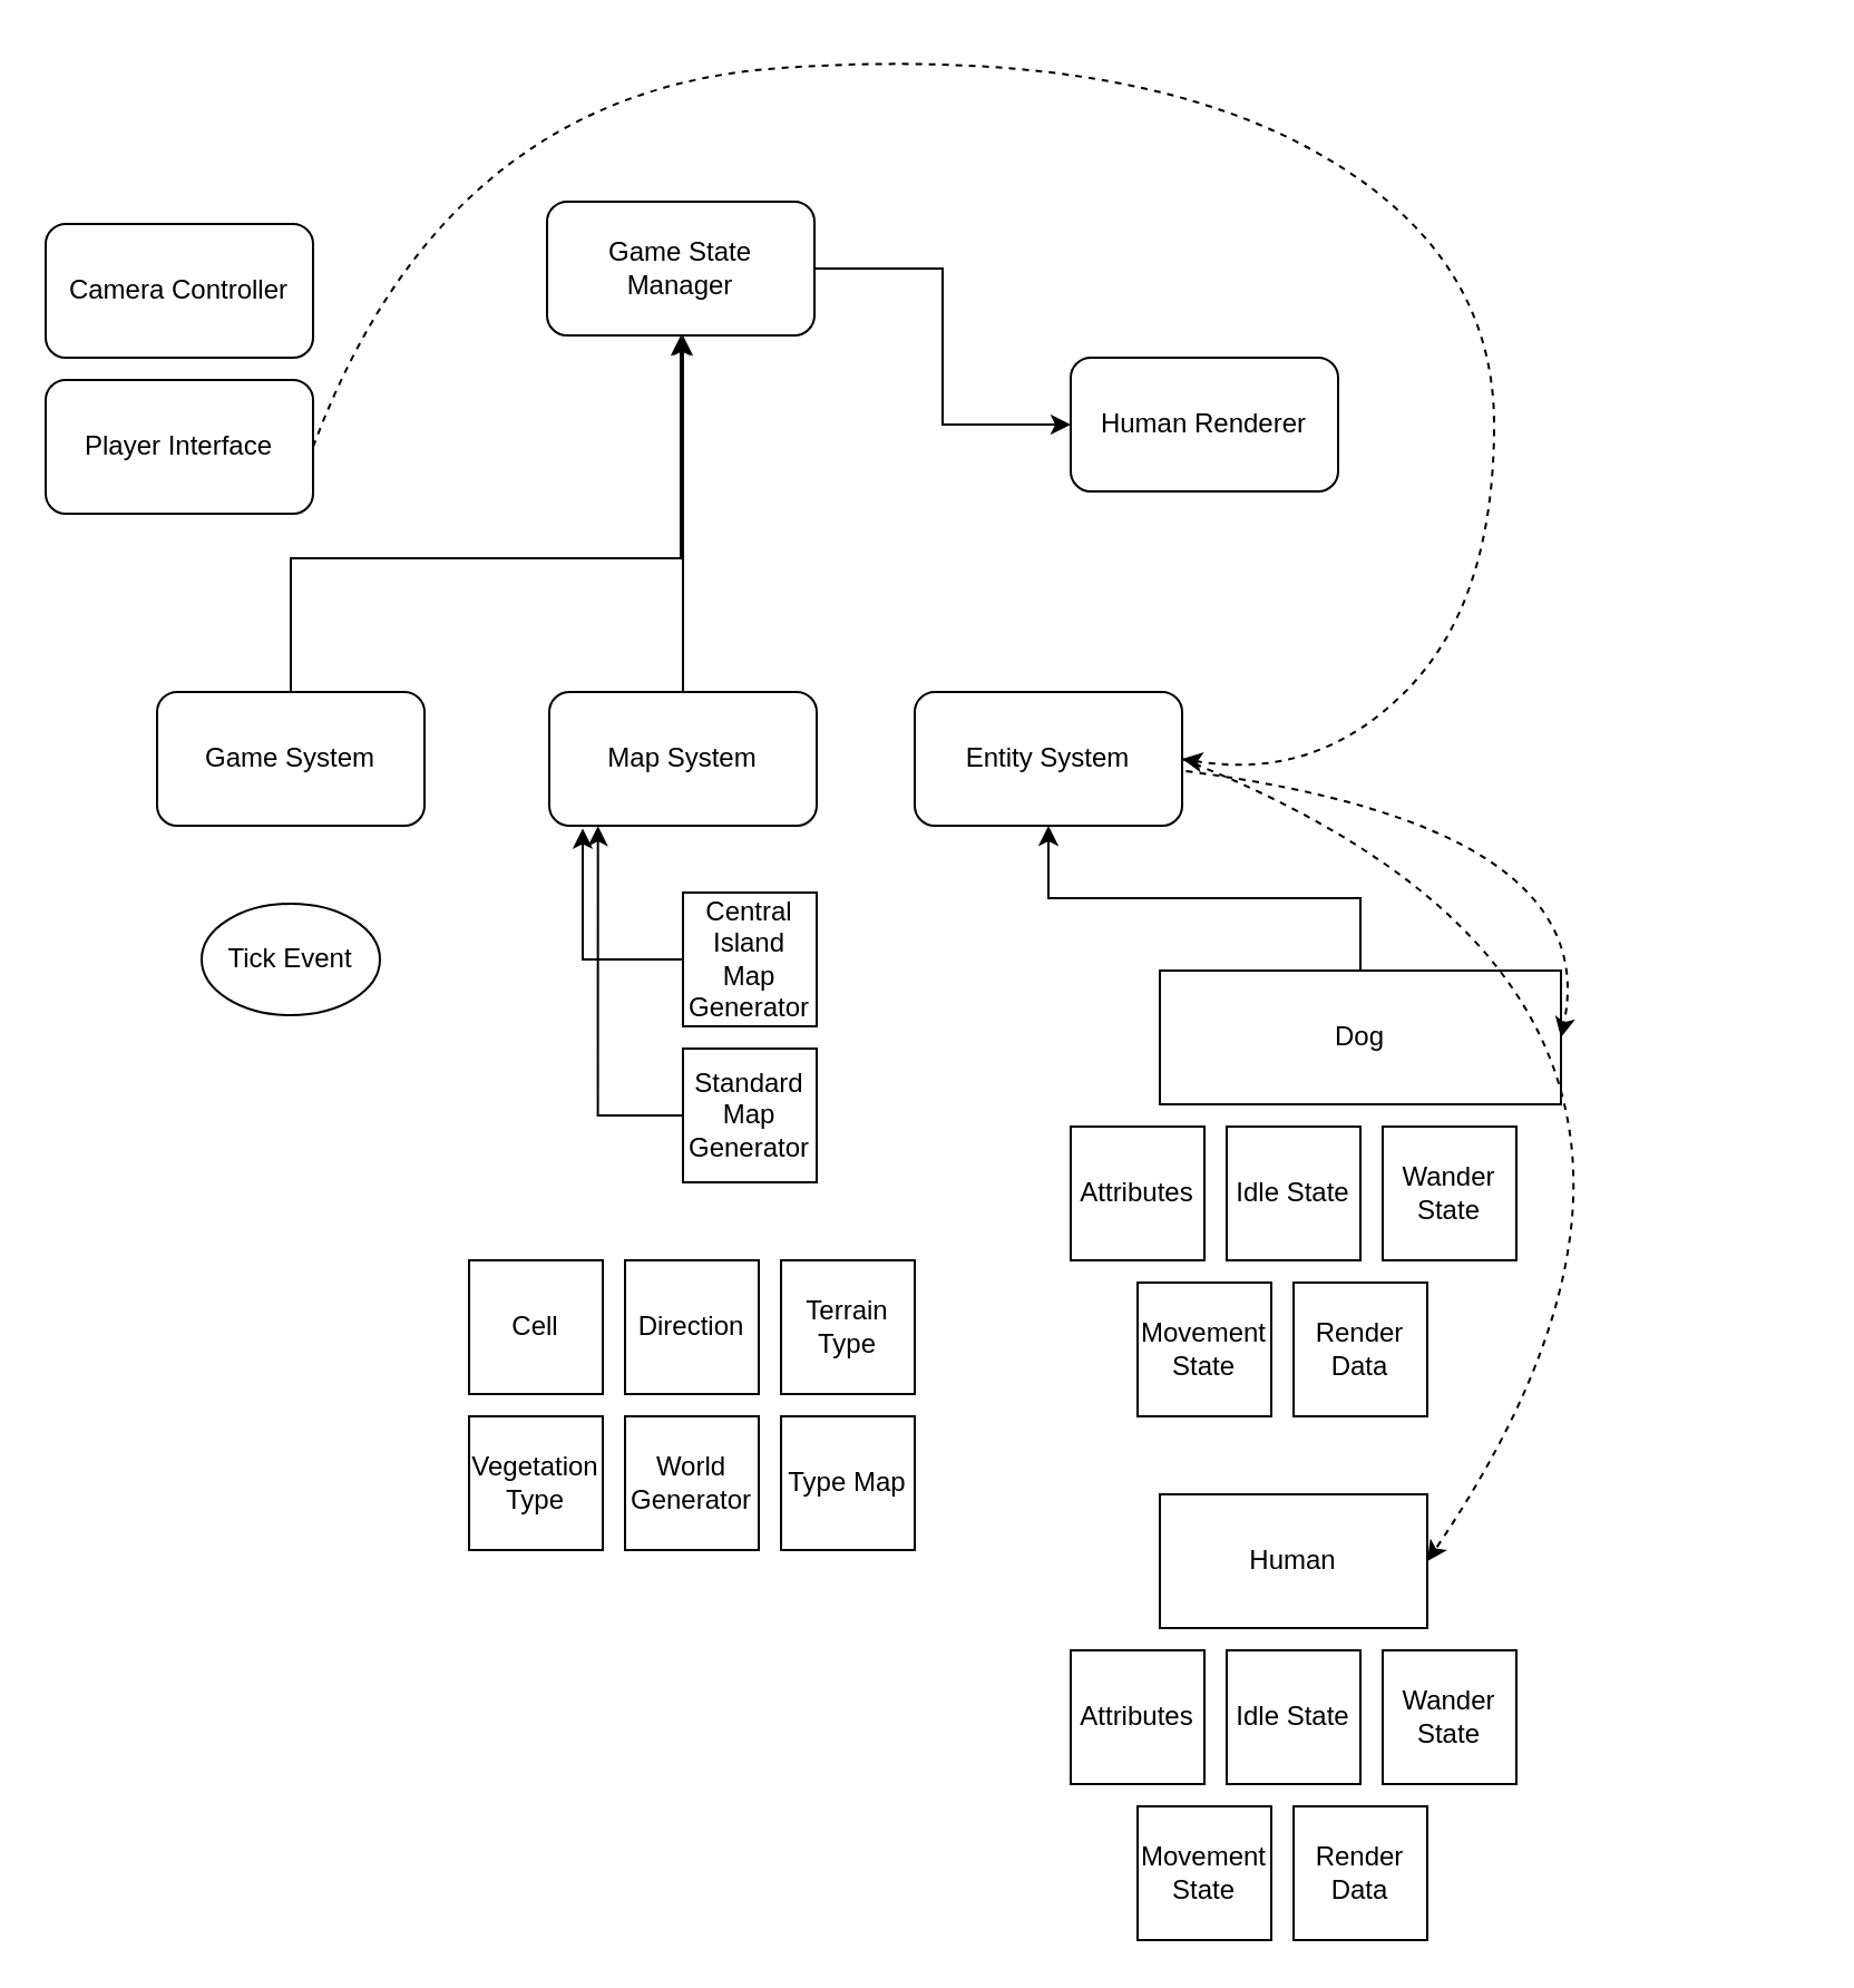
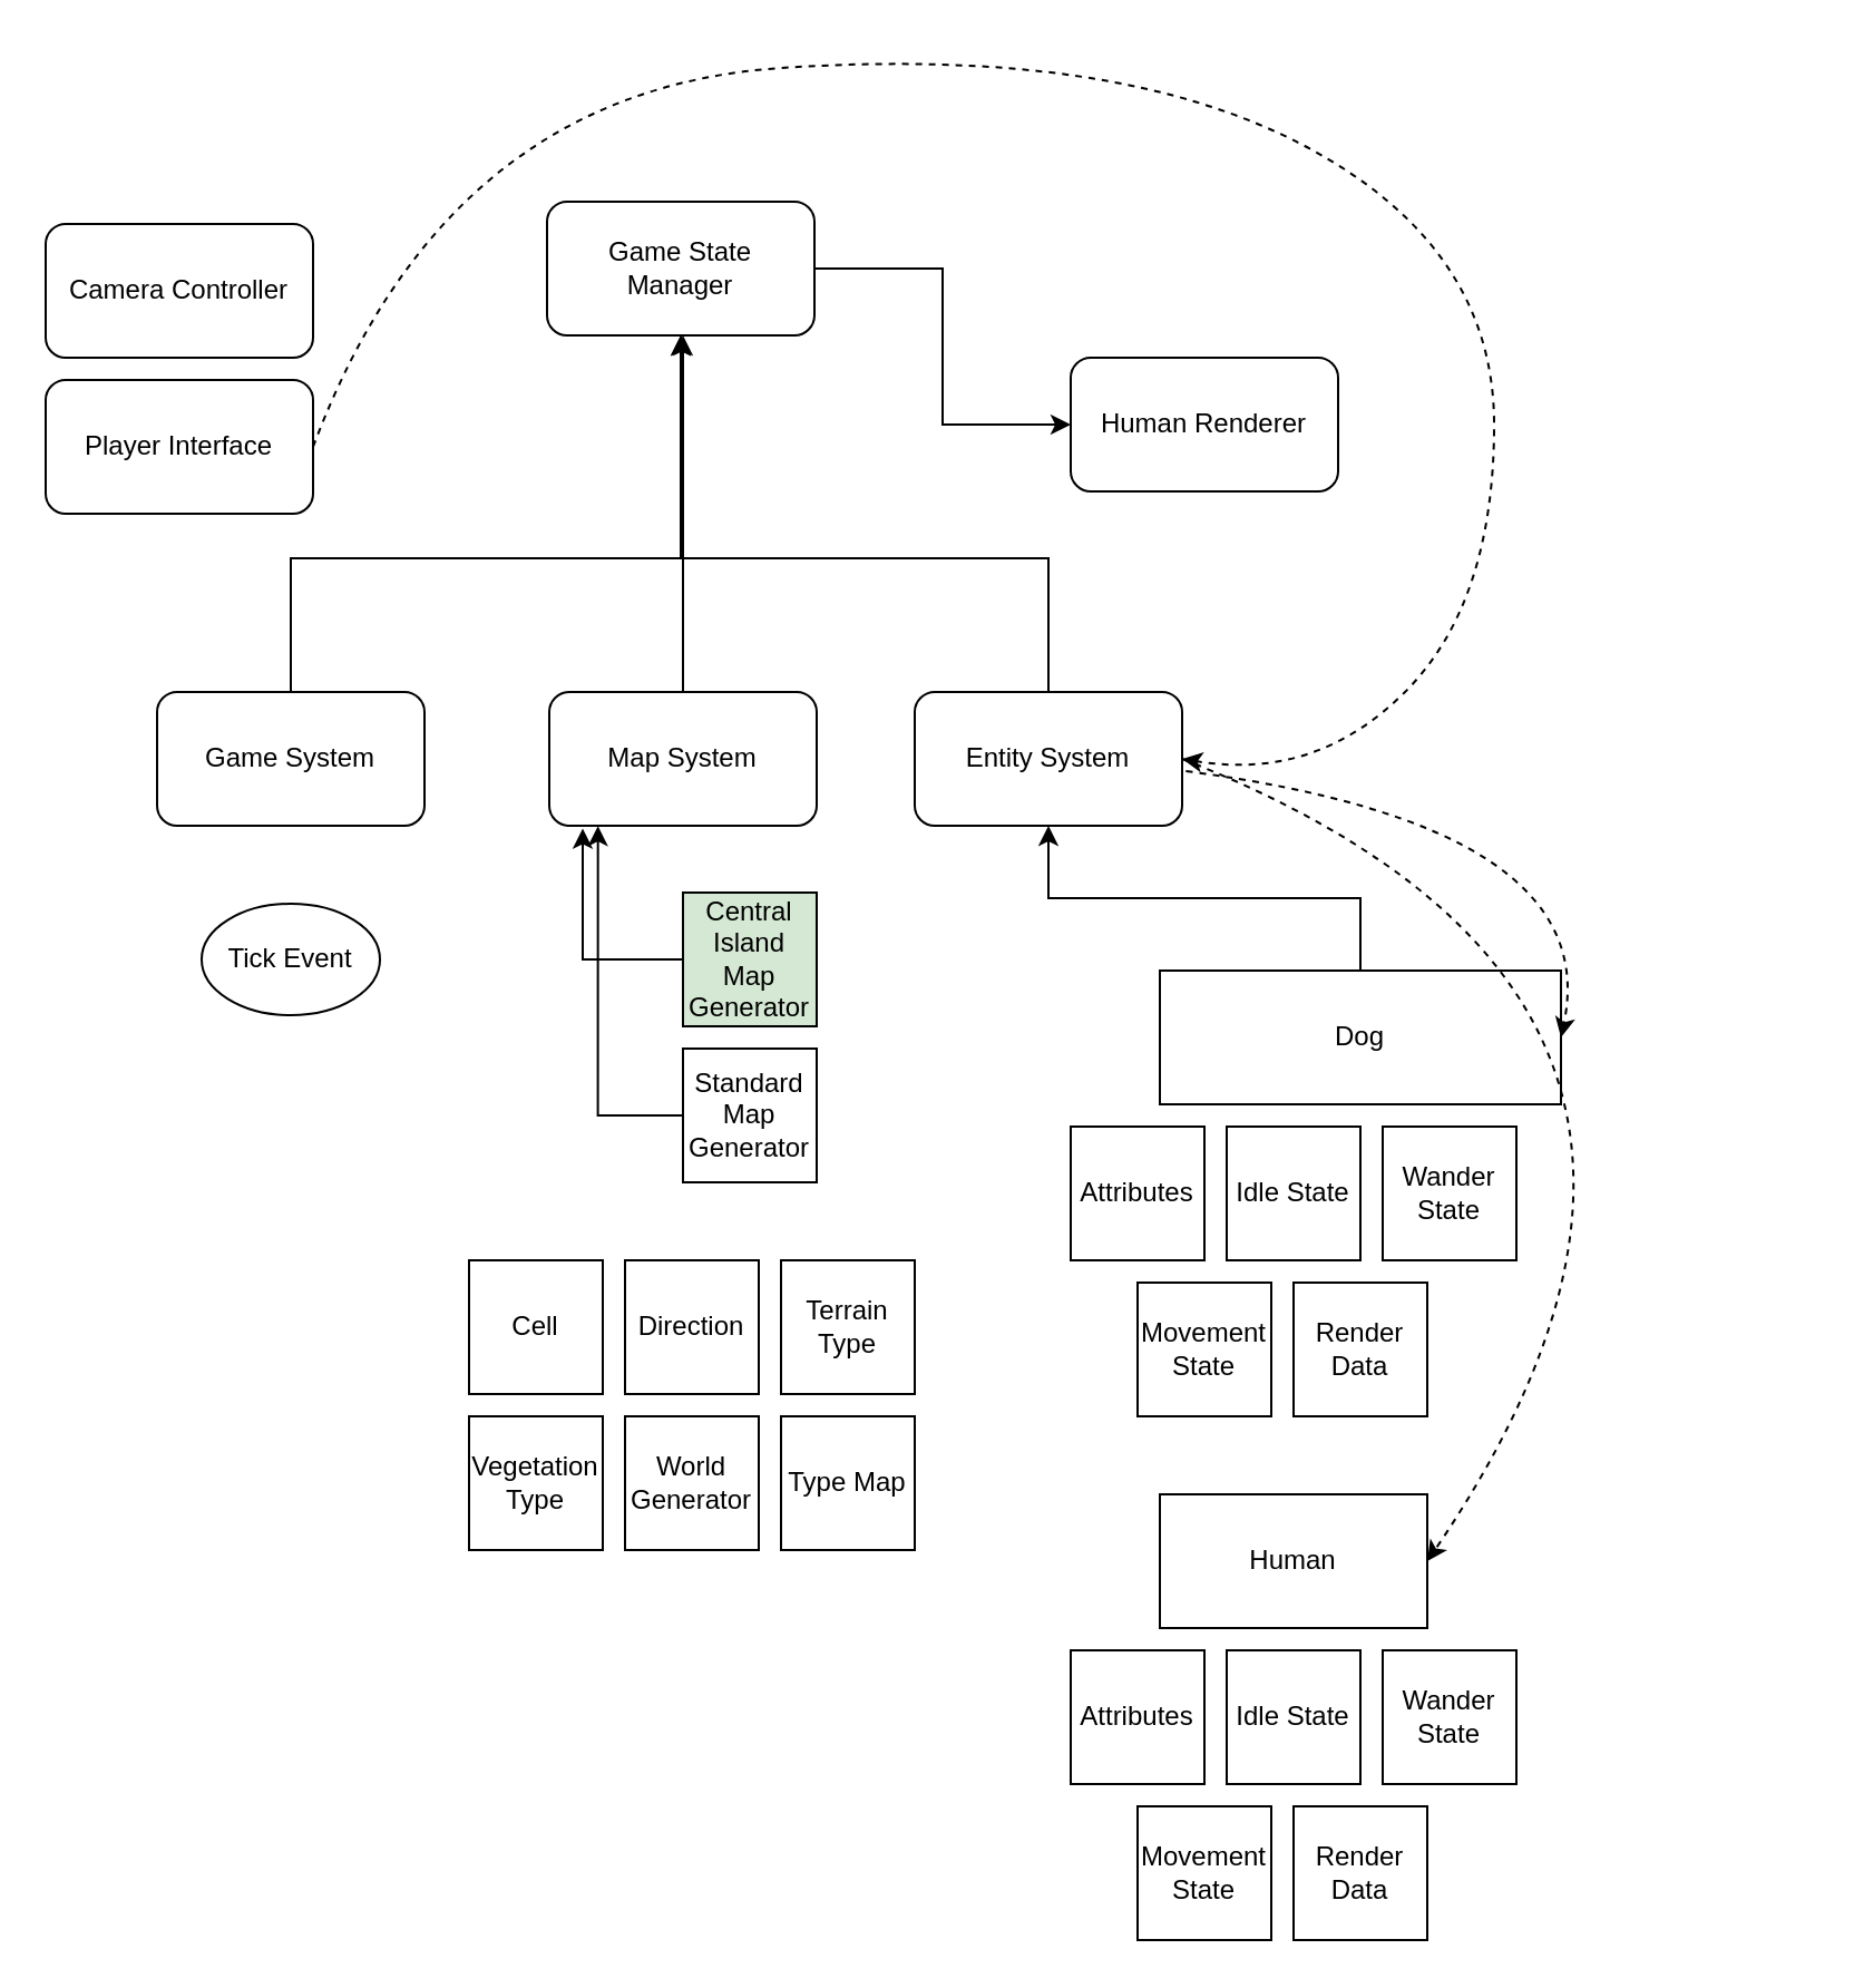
  <mxCell id="0" />
  <mxCell id="1" parent="0" />
  <mxCell id="2" style="edgeStyle=orthogonalEdgeStyle;rounded=0;orthogonalLoop=1;jettySize=auto;html=1;entryX=0;entryY=0.5;entryDx=0;entryDy=0;" edge="1" parent="1" source="3" target="5"><mxGeometry relative="1" as="geometry" /></mxCell>
  <mxCell id="3" value="Game State&lt;br&gt;Manager" style="rounded=1;whiteSpace=wrap;html=1;" vertex="1" parent="1"><mxGeometry x="245" y="90" width="120" height="60" as="geometry" /></mxCell>
  <mxCell id="4" value="Camera Controller" style="rounded=1;whiteSpace=wrap;html=1;" vertex="1" parent="1"><mxGeometry x="20" y="100" width="120" height="60" as="geometry" /></mxCell>
  <mxCell id="5" value="Human Renderer" style="rounded=1;whiteSpace=wrap;html=1;" vertex="1" parent="1"><mxGeometry x="480" y="160" width="120" height="60" as="geometry" /></mxCell>
+ <mxCell id="6" style="edgeStyle=orthogonalEdgeStyle;rounded=0;orthogonalLoop=1;jettySize=auto;html=1;entryX=0.5;entryY=1;entryDx=0;entryDy=0;" edge="1" parent="1" source="7" target="3"><mxGeometry relative="1" as="geometry"><mxPoint x="310" y="150" as="targetPoint" /><Array as="points"><mxPoint x="470" y="250" /><mxPoint x="305" y="250" /></Array></mxGeometry></mxCell>
  <mxCell id="7" value="Entity System" style="rounded=1;whiteSpace=wrap;html=1;" vertex="1" parent="1"><mxGeometry x="410" y="310" width="120" height="60" as="geometry" /></mxCell>
  <mxCell id="8" style="edgeStyle=orthogonalEdgeStyle;rounded=0;orthogonalLoop=1;jettySize=auto;html=1;entryX=0.5;entryY=1;entryDx=0;entryDy=0;" edge="1" parent="1" source="9" target="3"><mxGeometry relative="1" as="geometry"><Array as="points"><mxPoint x="130" y="250" /><mxPoint x="305" y="250" /></Array></mxGeometry></mxCell>
  <mxCell id="9" value="Game System" style="rounded=1;whiteSpace=wrap;html=1;" vertex="1" parent="1"><mxGeometry x="70" y="310" width="120" height="60" as="geometry" /></mxCell>
  <mxCell id="10" style="edgeStyle=orthogonalEdgeStyle;rounded=0;orthogonalLoop=1;jettySize=auto;html=1;" edge="1" parent="1" source="11"><mxGeometry relative="1" as="geometry"><mxPoint x="306" y="150" as="targetPoint" /></mxGeometry></mxCell>
  <mxCell id="11" value="Map System" style="rounded=1;whiteSpace=wrap;html=1;" vertex="1" parent="1"><mxGeometry x="246" y="310" width="120" height="60" as="geometry" /></mxCell>
  <mxCell id="12" style="edgeStyle=orthogonalEdgeStyle;rounded=0;orthogonalLoop=1;jettySize=auto;html=1;entryX=0.182;entryY=1.002;entryDx=0;entryDy=0;entryPerimeter=0;" edge="1" parent="1" source="13" target="11"><mxGeometry relative="1" as="geometry"><Array as="points"><mxPoint x="268" y="500" /></Array></mxGeometry></mxCell>
  <mxCell id="13" value="Standard Map&lt;br&gt;Generator" style="rounded=0;whiteSpace=wrap;html=1;" vertex="1" parent="1"><mxGeometry x="306" y="470" width="60" height="60" as="geometry" /></mxCell>
  <mxCell id="14" style="edgeStyle=orthogonalEdgeStyle;rounded=0;orthogonalLoop=1;jettySize=auto;html=1;entryX=0.125;entryY=1.021;entryDx=0;entryDy=0;entryPerimeter=0;exitX=0;exitY=0.5;exitDx=0;exitDy=0;" edge="1" parent="1" source="15" target="11"><mxGeometry relative="1" as="geometry" /></mxCell>
- <mxCell id="15" value="Central Island Map&lt;br&gt;Generator" style="rounded=0;whiteSpace=wrap;html=1;" vertex="1" parent="1"><mxGeometry x="306" y="400" width="60" height="60" as="geometry" /></mxCell>
+ <mxCell id="15" value="Central Island Map&lt;br&gt;Generator" style="rounded=0;whiteSpace=wrap;html=1;fillColor=#d5e8d4;" vertex="1" parent="1"><mxGeometry x="306" y="400" width="60" height="60" as="geometry" /></mxCell>
  <mxCell id="16" style="edgeStyle=orthogonalEdgeStyle;rounded=0;orthogonalLoop=1;jettySize=auto;html=1;entryX=0.5;entryY=1;entryDx=0;entryDy=0;" edge="1" parent="1" source="17" target="7"><mxGeometry relative="1" as="geometry" /></mxCell>
  <mxCell id="17" value="Dog" style="rounded=0;whiteSpace=wrap;html=1;" vertex="1" parent="1"><mxGeometry x="520" y="435" width="180" height="60" as="geometry" /></mxCell>
  <mxCell id="18" value="Attributes" style="rounded=0;whiteSpace=wrap;html=1;" vertex="1" parent="1"><mxGeometry x="480" y="505" width="60" height="60" as="geometry" /></mxCell>
  <mxCell id="19" value="Idle State" style="whiteSpace=wrap;html=1;aspect=fixed;" vertex="1" parent="1"><mxGeometry x="550" y="505" width="60" height="60" as="geometry" /></mxCell>
  <mxCell id="20" value="Wander&lt;br&gt;State" style="whiteSpace=wrap;html=1;aspect=fixed;" vertex="1" parent="1"><mxGeometry x="620" y="505" width="60" height="60" as="geometry" /></mxCell>
  <mxCell id="21" value="Movement&lt;br&gt;State" style="rounded=0;whiteSpace=wrap;html=1;" vertex="1" parent="1"><mxGeometry x="510" y="575" width="60" height="60" as="geometry" /></mxCell>
  <mxCell id="22" value="Render Data" style="rounded=0;whiteSpace=wrap;html=1;" vertex="1" parent="1"><mxGeometry x="580" y="575" width="60" height="60" as="geometry" /></mxCell>
  <mxCell id="23" value="Cell" style="rounded=0;whiteSpace=wrap;html=1;" vertex="1" parent="1"><mxGeometry x="210" y="565" width="60" height="60" as="geometry" /></mxCell>
  <mxCell id="24" value="Direction" style="rounded=0;whiteSpace=wrap;html=1;" vertex="1" parent="1"><mxGeometry x="280" y="565" width="60" height="60" as="geometry" /></mxCell>
  <mxCell id="25" value="Terrain Type" style="rounded=0;whiteSpace=wrap;html=1;" vertex="1" parent="1"><mxGeometry x="350" y="565" width="60" height="60" as="geometry" /></mxCell>
  <mxCell id="26" value="Vegetation Type" style="rounded=0;whiteSpace=wrap;html=1;" vertex="1" parent="1"><mxGeometry x="210" y="635" width="60" height="60" as="geometry" /></mxCell>
  <mxCell id="27" value="World Generator" style="rounded=0;whiteSpace=wrap;html=1;" vertex="1" parent="1"><mxGeometry x="280" y="635" width="60" height="60" as="geometry" /></mxCell>
  <mxCell id="28" value="Type Map" style="rounded=0;whiteSpace=wrap;html=1;" vertex="1" parent="1"><mxGeometry x="350" y="635" width="60" height="60" as="geometry" /></mxCell>
  <mxCell id="29" value="Tick Event" style="ellipse;whiteSpace=wrap;html=1;" vertex="1" parent="1"><mxGeometry x="90" y="405" width="80" height="50" as="geometry" /></mxCell>
  <mxCell id="30" value="Player Interface" style="rounded=1;whiteSpace=wrap;html=1;" vertex="1" parent="1"><mxGeometry x="20" y="170" width="120" height="60" as="geometry" /></mxCell>
  <mxCell id="31" value="" style="curved=1;endArrow=classic;html=1;rounded=0;exitX=1;exitY=0.5;exitDx=0;exitDy=0;entryX=1;entryY=0.5;entryDx=0;entryDy=0;dashed=1;" edge="1" parent="1" source="30" target="7"><mxGeometry width="50" height="50" relative="1" as="geometry"><mxPoint x="190" y="280" as="sourcePoint" /><mxPoint x="240" y="230" as="targetPoint" /><Array as="points"><mxPoint x="200" y="40" /><mxPoint x="500" y="20" /><mxPoint x="670" y="110" /><mxPoint x="670" y="270" /><mxPoint x="590" y="350" /></Array></mxGeometry></mxCell>
  <mxCell id="32" value="" style="curved=1;endArrow=classic;html=1;rounded=0;dashed=1;exitX=1.014;exitY=0.592;exitDx=0;exitDy=0;exitPerimeter=0;entryX=1;entryY=0.5;entryDx=0;entryDy=0;" edge="1" parent="1" source="7" target="17"><mxGeometry width="50" height="50" relative="1" as="geometry"><mxPoint x="625" y="390" as="sourcePoint" /><mxPoint x="675" y="340" as="targetPoint" /><Array as="points"><mxPoint x="720" y="370" /></Array></mxGeometry></mxCell>
  <mxCell id="33" value="Human" style="rounded=0;whiteSpace=wrap;html=1;" vertex="1" parent="1"><mxGeometry x="520" y="670" width="120" height="60" as="geometry" /></mxCell>
  <mxCell id="34" value="Attributes" style="rounded=0;whiteSpace=wrap;html=1;" vertex="1" parent="1"><mxGeometry x="480" y="740" width="60" height="60" as="geometry" /></mxCell>
  <mxCell id="35" value="Idle State" style="whiteSpace=wrap;html=1;aspect=fixed;" vertex="1" parent="1"><mxGeometry x="550" y="740" width="60" height="60" as="geometry" /></mxCell>
  <mxCell id="36" value="Wander&lt;br&gt;State" style="whiteSpace=wrap;html=1;aspect=fixed;" vertex="1" parent="1"><mxGeometry x="620" y="740" width="60" height="60" as="geometry" /></mxCell>
  <mxCell id="37" value="Movement&lt;br&gt;State" style="rounded=0;whiteSpace=wrap;html=1;" vertex="1" parent="1"><mxGeometry x="510" y="810" width="60" height="60" as="geometry" /></mxCell>
  <mxCell id="38" value="Render Data" style="rounded=0;whiteSpace=wrap;html=1;" vertex="1" parent="1"><mxGeometry x="580" y="810" width="60" height="60" as="geometry" /></mxCell>
  <mxCell id="39" value="" style="curved=1;endArrow=classic;html=1;rounded=0;dashed=1;entryX=1;entryY=0.5;entryDx=0;entryDy=0;" edge="1" parent="1" target="33"><mxGeometry width="50" height="50" relative="1" as="geometry"><mxPoint x="530" y="340" as="sourcePoint" /><mxPoint x="650" y="475" as="targetPoint" /><Array as="points"><mxPoint x="810" y="450" /></Array></mxGeometry></mxCell>
